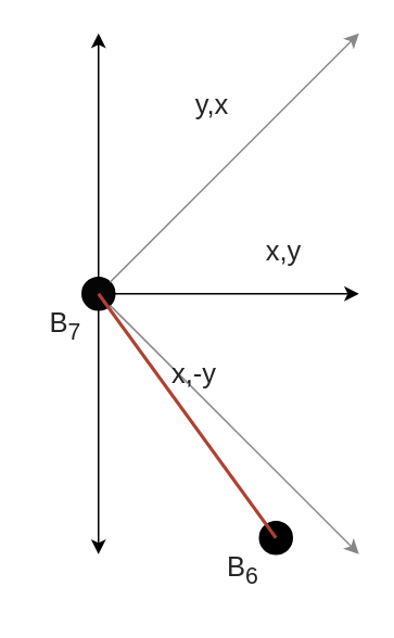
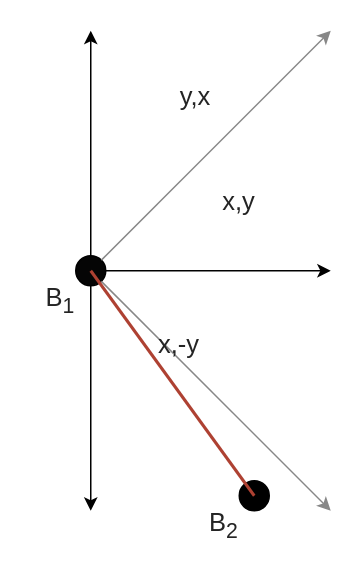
  <mxCell id="0" />
  <mxCell id="1" parent="0" />
  <mxCell id="2" value="" style="endArrow=classic;html=1;rounded=0;fontStyle=0;strokeColor=#000000;" edge="1" parent="1"><mxGeometry width="50" height="50" relative="1" as="geometry"><mxPoint x="60" y="180" as="sourcePoint" /><mxPoint x="60" y="20" as="targetPoint" /></mxGeometry></mxCell>
  <mxCell id="3" value="" style="endArrow=classic;html=1;rounded=0;fontStyle=0;strokeColor=#000000;" edge="1" parent="1"><mxGeometry width="50" height="50" relative="1" as="geometry"><mxPoint x="60" y="180" as="sourcePoint" /><mxPoint x="220" y="180" as="targetPoint" /></mxGeometry></mxCell>
  <mxCell id="4" value="" style="endArrow=classic;html=1;rounded=0;fillColor=#647687;strokeColor=#000000;startArrow=none;fontStyle=0" edge="1" parent="1" source="6"><mxGeometry width="50" height="50" relative="1" as="geometry"><mxPoint x="60" y="180" as="sourcePoint" /><mxPoint x="60" y="340" as="targetPoint" /></mxGeometry></mxCell>
- <mxCell id="5" value="&lt;font style=&quot;font-size: 17px;&quot;&gt;B&lt;sub&gt;7&lt;/sub&gt;&lt;/font&gt;" style="text;html=1;align=center;verticalAlign=middle;whiteSpace=wrap;rounded=0;fontStyle=0;fontColor=#242424;" vertex="1" parent="1"><mxGeometry x="20" y="180" width="40" height="40" as="geometry" /></mxCell>
+ <mxCell id="5" value="&lt;font style=&quot;font-size: 17px;&quot;&gt;B&lt;sub&gt;1&lt;/sub&gt;&lt;/font&gt;" style="text;html=1;align=center;verticalAlign=middle;whiteSpace=wrap;rounded=0;fontStyle=0;fontColor=#242424;" vertex="1" parent="1"><mxGeometry x="20" y="180" width="40" height="40" as="geometry" /></mxCell>
  <mxCell id="6" value="" style="ellipse;whiteSpace=wrap;html=1;aspect=fixed;fontSize=17;fillColor=#050505;fillStyle=solid;fontStyle=0" vertex="1" parent="1"><mxGeometry x="50" y="170" width="20" height="20" as="geometry" /></mxCell>
  <mxCell id="7" value="" style="endArrow=none;html=1;rounded=0;fillColor=#647687;strokeColor=#314354;fontStyle=0" edge="1" parent="1" target="6"><mxGeometry width="50" height="50" relative="1" as="geometry"><mxPoint x="60" y="180" as="sourcePoint" /><mxPoint x="60" y="340" as="targetPoint" /></mxGeometry></mxCell>
- <mxCell id="8" value="&lt;font style=&quot;font-size: 17px;&quot;&gt;&lt;font style=&quot;font-size: 17px;&quot;&gt;B&lt;/font&gt;&lt;font style=&quot;font-size: 17px;&quot;&gt;&lt;sub style=&quot;&quot;&gt;6&lt;/sub&gt;&lt;/font&gt;&lt;/font&gt;" style="text;html=1;align=center;verticalAlign=middle;whiteSpace=wrap;rounded=0;fontStyle=0;fontColor=#242424;" vertex="1" parent="1"><mxGeometry x="129" y="330" width="40" height="40" as="geometry" /></mxCell>
+ <mxCell id="8" value="&lt;font style=&quot;font-size: 17px;&quot;&gt;&lt;font style=&quot;font-size: 17px;&quot;&gt;B&lt;/font&gt;&lt;font style=&quot;font-size: 17px;&quot;&gt;&lt;sub style=&quot;&quot;&gt;2&lt;/sub&gt;&lt;/font&gt;&lt;/font&gt;" style="text;html=1;align=center;verticalAlign=middle;whiteSpace=wrap;rounded=0;fontStyle=0;fontColor=#242424;" vertex="1" parent="1"><mxGeometry x="129" y="330" width="40" height="40" as="geometry" /></mxCell>
  <mxCell id="9" value="" style="ellipse;whiteSpace=wrap;html=1;aspect=fixed;fontSize=17;fillColor=#000000;fillStyle=solid;fontStyle=0" vertex="1" parent="1"><mxGeometry x="159" y="320" width="20" height="20" as="geometry" /></mxCell>
  <mxCell id="10" value="" style="endArrow=classic;html=1;rounded=0;strokeColor=#878787;fontStyle=0" edge="1" parent="1" source="6"><mxGeometry width="50" height="50" relative="1" as="geometry"><mxPoint x="70" y="190" as="sourcePoint" /><mxPoint x="220" y="20" as="targetPoint" /></mxGeometry></mxCell>
  <mxCell id="11" value="" style="endArrow=classic;html=1;rounded=0;strokeColor=#878787;fontStyle=0" edge="1" parent="1" source="6"><mxGeometry width="50" height="50" relative="1" as="geometry"><mxPoint x="77.071" y="182.929" as="sourcePoint" /><mxPoint x="220" y="340" as="targetPoint" /></mxGeometry></mxCell>
- <mxCell id="12" value="x,y" style="text;html=1;align=center;verticalAlign=middle;whiteSpace=wrap;rounded=0;fillStyle=solid;fontSize=17;fontStyle=0;fontColor=#242424;" vertex="1" parent="1"><mxGeometry x="144" y="140" width="60" height="30" as="geometry" /></mxCell>
+ <mxCell id="12" value="x,y" style="text;html=1;align=center;verticalAlign=middle;whiteSpace=wrap;rounded=0;fillStyle=solid;fontSize=17;fontStyle=0;fontColor=#242424;" vertex="1" parent="1"><mxGeometry x="129" y="120" width="60" height="30" as="geometry" /></mxCell>
  <mxCell id="13" value="y,x" style="text;html=1;align=center;verticalAlign=middle;whiteSpace=wrap;rounded=0;fillStyle=solid;fontSize=17;fontStyle=0;fontColor=#242424;" vertex="1" parent="1"><mxGeometry x="100" y="50" width="60" height="30" as="geometry" /></mxCell>
  <mxCell id="14" value="x,-y" style="text;html=1;align=center;verticalAlign=middle;whiteSpace=wrap;rounded=0;fillStyle=solid;fontSize=17;fontStyle=0;fontColor=#242424;" vertex="1" parent="1"><mxGeometry x="89" y="214.5" width="60" height="30" as="geometry" /></mxCell>
  <mxCell id="15" value="" style="endArrow=none;html=1;rounded=0;strokeColor=#ae4132;fillColor=#fad9d5;startArrow=none;startFill=0;endFill=0;strokeWidth=2;fontStyle=0" edge="1" parent="1"><mxGeometry width="50" height="50" relative="1" as="geometry"><mxPoint x="60" y="180" as="sourcePoint" /><mxPoint x="169" y="330" as="targetPoint" /></mxGeometry></mxCell>
